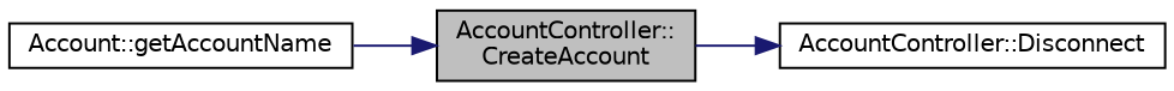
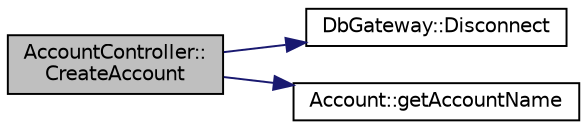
  digraph {
    rankdir=LR
    node [color=black fillcolor=white fontname=Helvetica fontsize=10 shape=record style=filled]
    edge [color=midnightblue fontname=Helvetica fontsize=10 labelfontname=Helvetica labelfontsize=10 style=solid]
    n1 [fillcolor=grey75 fontcolor=black height=0.2 label="AccountController::\lCreateAccount" width=0.4]
-   n2 [height=0.2 label="AccountController::Disconnect" width=0.4]
+   n2 [height=0.2 label="DbGateway::Disconnect" width=0.4]
    n3 [height=0.2 label="Account::getAccountName" width=0.4]
    n1 -> n2
-   n3 -> n1
+   n1 -> n3
  }
